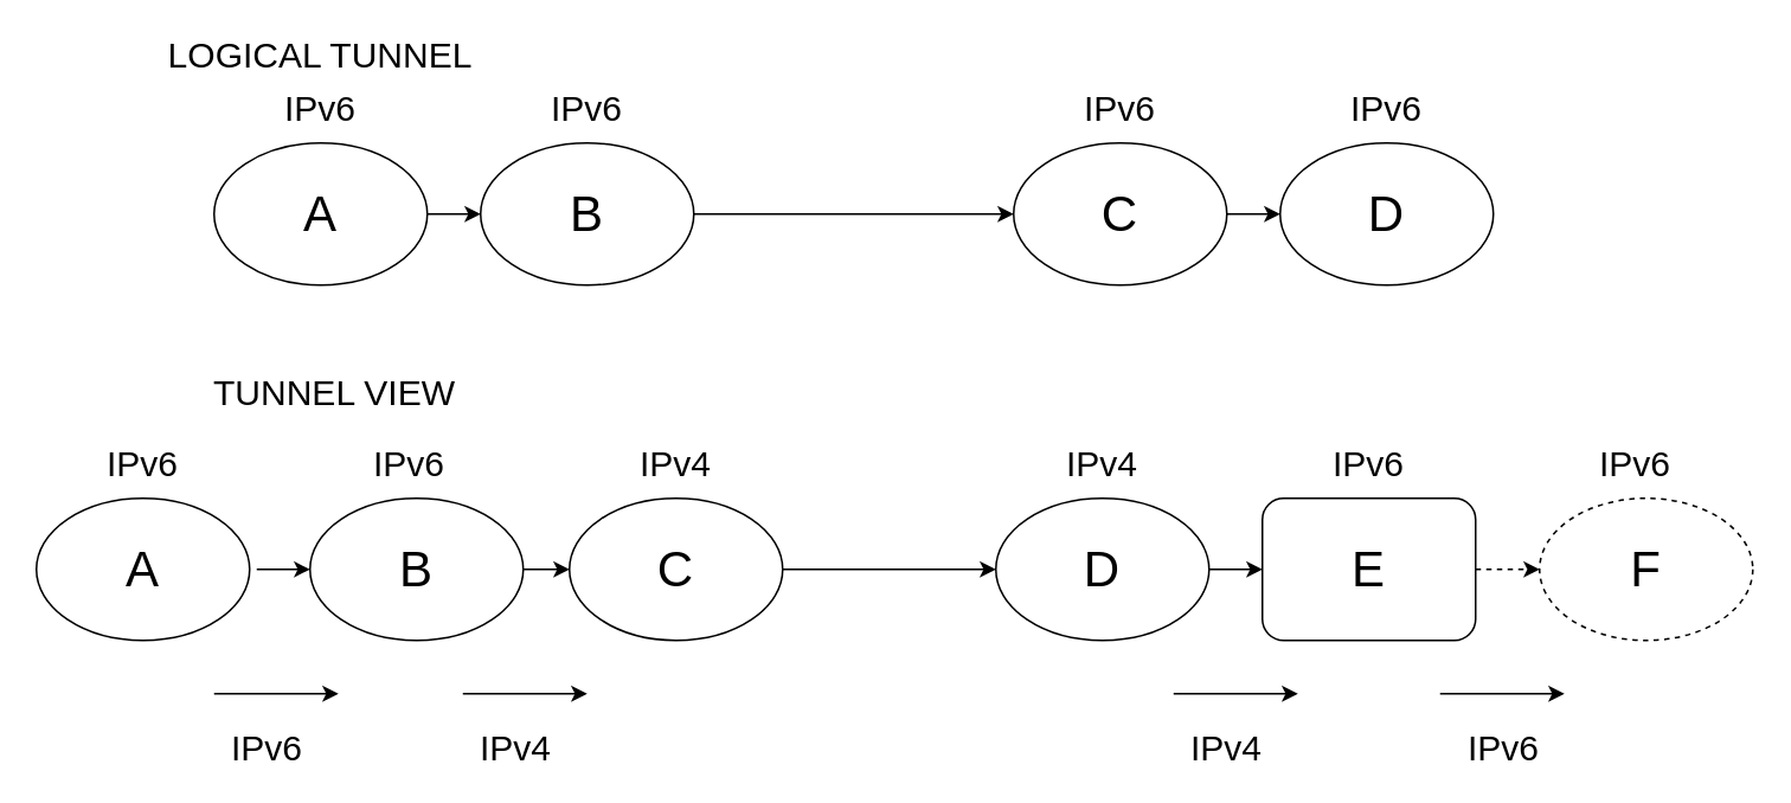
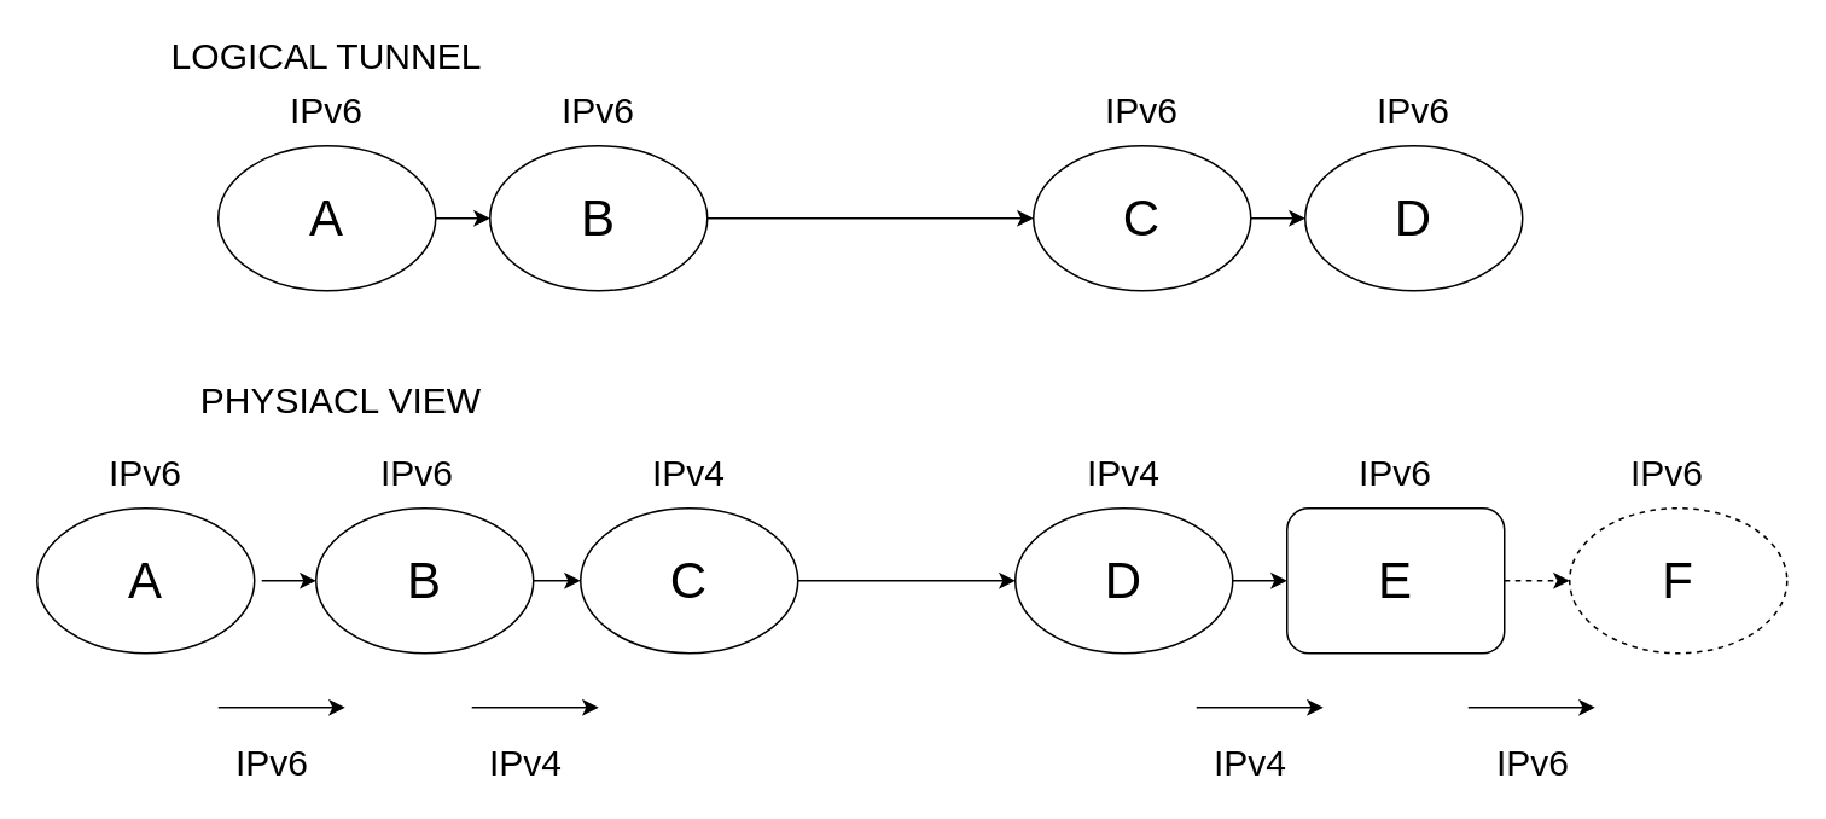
  <mxCell id="0" />
  <mxCell id="1" parent="0" />
  <mxCell id="2" value="&lt;font style=&quot;font-size: 28px&quot;&gt;A&lt;/font&gt;" style="ellipse;whiteSpace=wrap;html=1;" vertex="1" parent="1"><mxGeometry x="120" y="80" width="120" height="80" as="geometry" /></mxCell>
  <mxCell id="3" value="&lt;font style=&quot;font-size: 28px&quot;&gt;B&lt;/font&gt;" style="ellipse;whiteSpace=wrap;html=1;" vertex="1" parent="1"><mxGeometry x="270" y="80" width="120" height="80" as="geometry" /></mxCell>
  <mxCell id="4" value="&lt;font style=&quot;font-size: 28px&quot;&gt;D&lt;/font&gt;" style="ellipse;whiteSpace=wrap;html=1;" vertex="1" parent="1"><mxGeometry x="720" y="80" width="120" height="80" as="geometry" /></mxCell>
  <mxCell id="5" value="&lt;font style=&quot;font-size: 28px&quot;&gt;C&lt;/font&gt;" style="ellipse;whiteSpace=wrap;html=1;" vertex="1" parent="1"><mxGeometry x="570" y="80" width="120" height="80" as="geometry" /></mxCell>
  <mxCell id="6" value="" style="endArrow=classic;html=1;entryX=0;entryY=0.5;entryDx=0;entryDy=0;exitX=1;exitY=0.5;exitDx=0;exitDy=0;" edge="1" parent="1" source="3" target="5"><mxGeometry width="50" height="50" relative="1" as="geometry"><mxPoint x="400" y="150" as="sourcePoint" /><mxPoint x="450" y="100" as="targetPoint" /></mxGeometry></mxCell>
  <mxCell id="7" value="" style="endArrow=classic;html=1;entryX=0;entryY=0.5;entryDx=0;entryDy=0;exitX=1;exitY=0.5;exitDx=0;exitDy=0;" edge="1" parent="1" source="2" target="3"><mxGeometry width="50" height="50" relative="1" as="geometry"><mxPoint x="520" y="280" as="sourcePoint" /><mxPoint x="570" y="230" as="targetPoint" /></mxGeometry></mxCell>
  <mxCell id="8" value="" style="endArrow=classic;html=1;entryX=0;entryY=0.5;entryDx=0;entryDy=0;" edge="1" parent="1" source="5" target="4"><mxGeometry width="50" height="50" relative="1" as="geometry"><mxPoint x="520" y="280" as="sourcePoint" /><mxPoint x="570" y="230" as="targetPoint" /></mxGeometry></mxCell>
  <mxCell id="9" value="&lt;font style=&quot;font-size: 20px&quot;&gt;IPv6&lt;/font&gt;" style="text;html=1;strokeColor=none;fillColor=none;align=center;verticalAlign=middle;whiteSpace=wrap;rounded=0;" vertex="1" parent="1"><mxGeometry x="160" y="50" width="40" height="20" as="geometry" /></mxCell>
  <mxCell id="10" value="&lt;font style=&quot;font-size: 20px&quot;&gt;IPv6&lt;/font&gt;" style="text;html=1;strokeColor=none;fillColor=none;align=center;verticalAlign=middle;whiteSpace=wrap;rounded=0;" vertex="1" parent="1"><mxGeometry x="310" y="50" width="40" height="20" as="geometry" /></mxCell>
  <mxCell id="11" value="&lt;font style=&quot;font-size: 20px&quot;&gt;IPv6&lt;/font&gt;" style="text;html=1;strokeColor=none;fillColor=none;align=center;verticalAlign=middle;whiteSpace=wrap;rounded=0;" vertex="1" parent="1"><mxGeometry x="610" y="50" width="40" height="20" as="geometry" /></mxCell>
  <mxCell id="12" value="&lt;font style=&quot;font-size: 20px&quot;&gt;IPv6&lt;/font&gt;" style="text;html=1;strokeColor=none;fillColor=none;align=center;verticalAlign=middle;whiteSpace=wrap;rounded=0;" vertex="1" parent="1"><mxGeometry x="760" y="50" width="40" height="20" as="geometry" /></mxCell>
  <mxCell id="13" value="&lt;font style=&quot;font-size: 20px&quot;&gt;LOGICAL TUNNEL&lt;/font&gt;" style="text;html=1;strokeColor=none;fillColor=none;align=center;verticalAlign=middle;whiteSpace=wrap;rounded=0;" vertex="1" parent="1"><mxGeometry x="82" y="20" width="196" height="20" as="geometry" /></mxCell>
  <mxCell id="14" value="&lt;font style=&quot;font-size: 28px&quot;&gt;B&lt;/font&gt;" style="ellipse;whiteSpace=wrap;html=1;" vertex="1" parent="1"><mxGeometry x="174" y="280" width="120" height="80" as="geometry" /></mxCell>
  <mxCell id="15" value="&lt;font style=&quot;font-size: 28px&quot;&gt;E&lt;/font&gt;" style="whiteSpace=wrap;html=1;rounded=1;" vertex="1" parent="1"><mxGeometry x="710" y="280" width="120" height="80" as="geometry" /></mxCell>
  <mxCell id="16" value="" style="endArrow=classic;html=1;entryX=0;entryY=0.5;entryDx=0;entryDy=0;exitX=1;exitY=0.5;exitDx=0;exitDy=0;" edge="1" target="14" parent="1"><mxGeometry width="50" height="50" relative="1" as="geometry"><mxPoint x="144" y="320" as="sourcePoint" /><mxPoint x="474" y="430" as="targetPoint" /></mxGeometry></mxCell>
  <mxCell id="17" value="" style="endArrow=classic;html=1;entryX=0;entryY=0.5;entryDx=0;entryDy=0;dashed=1;" edge="1" source="15" parent="1" target="18"><mxGeometry width="50" height="50" relative="1" as="geometry"><mxPoint x="660" y="480" as="sourcePoint" /><mxPoint x="860" y="320" as="targetPoint" /></mxGeometry></mxCell>
  <mxCell id="18" value="&lt;font style=&quot;font-size: 28px&quot;&gt;F&lt;/font&gt;" style="ellipse;whiteSpace=wrap;html=1;dashed=1;" vertex="1" parent="1"><mxGeometry x="866" y="280" width="120" height="80" as="geometry" /></mxCell>
  <mxCell id="19" value="&lt;font style=&quot;font-size: 28px&quot;&gt;A&lt;/font&gt;" style="ellipse;whiteSpace=wrap;html=1;" vertex="1" parent="1"><mxGeometry x="20" y="280" width="120" height="80" as="geometry" /></mxCell>
  <mxCell id="20" value="&lt;font style=&quot;font-size: 28px&quot;&gt;C&lt;/font&gt;" style="ellipse;whiteSpace=wrap;html=1;" vertex="1" parent="1"><mxGeometry x="320" y="280" width="120" height="80" as="geometry" /></mxCell>
  <mxCell id="21" value="&lt;font style=&quot;font-size: 28px&quot;&gt;D&lt;/font&gt;" style="ellipse;whiteSpace=wrap;html=1;" vertex="1" parent="1"><mxGeometry x="560" y="280" width="120" height="80" as="geometry" /></mxCell>
  <mxCell id="22" value="" style="endArrow=classic;html=1;exitX=1;exitY=0.5;exitDx=0;exitDy=0;entryX=0;entryY=0.5;entryDx=0;entryDy=0;" edge="1" parent="1" source="14" target="20"><mxGeometry width="50" height="50" relative="1" as="geometry"><mxPoint x="260" y="250" as="sourcePoint" /><mxPoint x="310" y="200" as="targetPoint" /></mxGeometry></mxCell>
  <mxCell id="23" value="" style="endArrow=classic;html=1;exitX=1;exitY=0.5;exitDx=0;exitDy=0;entryX=0;entryY=0.5;entryDx=0;entryDy=0;" edge="1" parent="1" source="20" target="21"><mxGeometry width="50" height="50" relative="1" as="geometry"><mxPoint x="260" y="250" as="sourcePoint" /><mxPoint x="310" y="200" as="targetPoint" /></mxGeometry></mxCell>
  <mxCell id="24" value="" style="endArrow=classic;html=1;entryX=0;entryY=0.5;entryDx=0;entryDy=0;exitX=1;exitY=0.5;exitDx=0;exitDy=0;" edge="1" parent="1" source="21" target="15"><mxGeometry width="50" height="50" relative="1" as="geometry"><mxPoint x="580" y="440" as="sourcePoint" /><mxPoint x="630" y="390" as="targetPoint" /></mxGeometry></mxCell>
  <mxCell id="25" value="&lt;font style=&quot;font-size: 20px&quot;&gt;IPv6&lt;/font&gt;" style="text;html=1;strokeColor=none;fillColor=none;align=center;verticalAlign=middle;whiteSpace=wrap;rounded=0;" vertex="1" parent="1"><mxGeometry x="60" y="250" width="40" height="20" as="geometry" /></mxCell>
  <mxCell id="26" value="&lt;font style=&quot;font-size: 20px&quot;&gt;IPv6&lt;/font&gt;" style="text;html=1;strokeColor=none;fillColor=none;align=center;verticalAlign=middle;whiteSpace=wrap;rounded=0;" vertex="1" parent="1"><mxGeometry x="210" y="250" width="40" height="20" as="geometry" /></mxCell>
  <mxCell id="27" value="&lt;font style=&quot;font-size: 20px&quot;&gt;IPv6&lt;/font&gt;" style="text;html=1;strokeColor=none;fillColor=none;align=center;verticalAlign=middle;whiteSpace=wrap;rounded=0;" vertex="1" parent="1"><mxGeometry x="750" y="250" width="40" height="20" as="geometry" /></mxCell>
  <mxCell id="28" value="&lt;font style=&quot;font-size: 20px&quot;&gt;IPv6&lt;/font&gt;" style="text;html=1;strokeColor=none;fillColor=none;align=center;verticalAlign=middle;whiteSpace=wrap;rounded=0;" vertex="1" parent="1"><mxGeometry x="900" y="250" width="40" height="20" as="geometry" /></mxCell>
  <mxCell id="29" value="&lt;font style=&quot;font-size: 20px&quot;&gt;IPv4&lt;/font&gt;" style="text;html=1;strokeColor=none;fillColor=none;align=center;verticalAlign=middle;whiteSpace=wrap;rounded=0;" vertex="1" parent="1"><mxGeometry x="360" y="250" width="40" height="20" as="geometry" /></mxCell>
  <mxCell id="30" value="&lt;font style=&quot;font-size: 20px&quot;&gt;IPv4&lt;/font&gt;" style="text;html=1;strokeColor=none;fillColor=none;align=center;verticalAlign=middle;whiteSpace=wrap;rounded=0;" vertex="1" parent="1"><mxGeometry x="600" y="250" width="40" height="20" as="geometry" /></mxCell>
- <mxCell id="31" value="&lt;font style=&quot;font-size: 20px&quot;&gt;TUNNEL VIEW&lt;/font&gt;" style="text;html=1;strokeColor=none;fillColor=none;align=center;verticalAlign=middle;whiteSpace=wrap;rounded=0;" vertex="1" parent="1"><mxGeometry x="90" y="210" width="196" height="20" as="geometry" /></mxCell>
+ <mxCell id="31" value="&lt;font style=&quot;font-size: 20px&quot;&gt;PHYSIACL VIEW&lt;/font&gt;" style="text;html=1;strokeColor=none;fillColor=none;align=center;verticalAlign=middle;whiteSpace=wrap;rounded=0;" vertex="1" parent="1"><mxGeometry x="90" y="210" width="196" height="20" as="geometry" /></mxCell>
  <mxCell id="32" value="" style="endArrow=classic;html=1;" edge="1" parent="1"><mxGeometry width="50" height="50" relative="1" as="geometry"><mxPoint x="120" y="390" as="sourcePoint" /><mxPoint x="190" y="390" as="targetPoint" /></mxGeometry></mxCell>
  <mxCell id="33" value="" style="endArrow=classic;html=1;" edge="1" parent="1"><mxGeometry width="50" height="50" relative="1" as="geometry"><mxPoint x="810" y="390" as="sourcePoint" /><mxPoint x="880" y="390" as="targetPoint" /></mxGeometry></mxCell>
  <mxCell id="34" value="" style="endArrow=classic;html=1;" edge="1" parent="1"><mxGeometry width="50" height="50" relative="1" as="geometry"><mxPoint x="260" y="390" as="sourcePoint" /><mxPoint x="330" y="390" as="targetPoint" /></mxGeometry></mxCell>
  <mxCell id="35" value="" style="endArrow=classic;html=1;" edge="1" parent="1"><mxGeometry width="50" height="50" relative="1" as="geometry"><mxPoint x="660" y="390" as="sourcePoint" /><mxPoint x="730" y="390" as="targetPoint" /></mxGeometry></mxCell>
  <mxCell id="36" value="&lt;font style=&quot;font-size: 20px&quot;&gt;IPv6&lt;/font&gt;" style="text;html=1;strokeColor=none;fillColor=none;align=center;verticalAlign=middle;whiteSpace=wrap;rounded=0;" vertex="1" parent="1"><mxGeometry x="130" y="410" width="40" height="20" as="geometry" /></mxCell>
  <mxCell id="37" value="&lt;font style=&quot;font-size: 20px&quot;&gt;IPv4&lt;/font&gt;" style="text;html=1;strokeColor=none;fillColor=none;align=center;verticalAlign=middle;whiteSpace=wrap;rounded=0;" vertex="1" parent="1"><mxGeometry x="270" y="410" width="40" height="20" as="geometry" /></mxCell>
  <mxCell id="38" value="&lt;font style=&quot;font-size: 20px&quot;&gt;IPv4&lt;/font&gt;" style="text;html=1;strokeColor=none;fillColor=none;align=center;verticalAlign=middle;whiteSpace=wrap;rounded=0;" vertex="1" parent="1"><mxGeometry x="670" y="410" width="40" height="20" as="geometry" /></mxCell>
  <mxCell id="39" value="&lt;font style=&quot;font-size: 20px&quot;&gt;IPv6&lt;/font&gt;" style="text;html=1;strokeColor=none;fillColor=none;align=center;verticalAlign=middle;whiteSpace=wrap;rounded=0;" vertex="1" parent="1"><mxGeometry x="826" y="410" width="40" height="20" as="geometry" /></mxCell>
